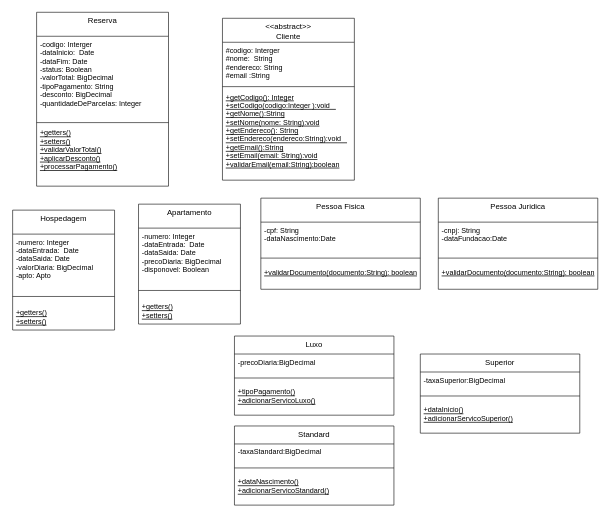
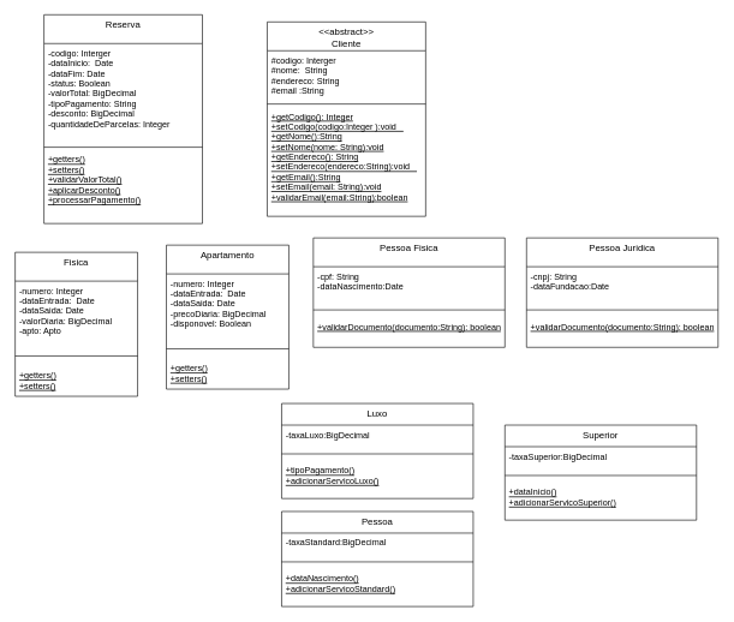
  <mxCell id="0" />
  <mxCell id="1" parent="0" />
  <mxCell id="2" value="&lt;&lt;abstract&gt;&gt;&#10;Cliente" style="swimlane;fontStyle=0;align=center;verticalAlign=top;childLayout=stackLayout;horizontal=1;startSize=40;horizontalStack=0;resizeParent=1;resizeLast=0;collapsible=1;marginBottom=0;rounded=0;shadow=0;strokeWidth=1;fontSize=13;" parent="1" vertex="1"><mxGeometry x="370" y="30" width="220" height="270" as="geometry"><mxRectangle x="130" y="380" width="160" height="26" as="alternateBounds" /></mxGeometry></mxCell>
  <mxCell id="3" value="#codigo: Interger&#10;#nome:  String&#10;#endereco: String&#10;#email :String" style="text;align=left;verticalAlign=top;spacingLeft=4;spacingRight=4;overflow=hidden;rotatable=0;points=[[0,0.5],[1,0.5]];portConstraint=eastwest;" parent="2" vertex="1"><mxGeometry y="40" width="220" height="70" as="geometry" /></mxCell>
  <mxCell id="4" value="" style="line;html=1;strokeWidth=1;align=left;verticalAlign=middle;spacingTop=-1;spacingLeft=3;spacingRight=3;rotatable=0;labelPosition=right;points=[];portConstraint=eastwest;" parent="2" vertex="1"><mxGeometry y="110" width="220" height="8" as="geometry" /></mxCell>
  <mxCell id="5" value="Reserva" style="swimlane;fontStyle=0;align=center;verticalAlign=top;childLayout=stackLayout;horizontal=1;startSize=40;horizontalStack=0;resizeParent=1;resizeLast=0;collapsible=1;marginBottom=0;rounded=0;shadow=0;strokeWidth=1;fontSize=13;" vertex="1" parent="1"><mxGeometry x="60" y="20" width="220" height="290" as="geometry"><mxRectangle x="130" y="380" width="160" height="26" as="alternateBounds" /></mxGeometry></mxCell>
  <mxCell id="6" value="-codigo: Interger&#10;-dataInicio:  Date&#10;-dataFim: Date&#10;-status: Boolean&#10;-valorTotal: BigDecimal&#10;-tipoPagamento: String&#10;-desconto: BigDecimal&#10;-quantidadeDeParcelas: Integer" style="text;align=left;verticalAlign=top;spacingLeft=4;spacingRight=4;overflow=hidden;rotatable=0;points=[[0,0.5],[1,0.5]];portConstraint=eastwest;" vertex="1" parent="5"><mxGeometry y="40" width="220" height="140" as="geometry" /></mxCell>
  <mxCell id="7" value="" style="line;html=1;strokeWidth=1;align=left;verticalAlign=middle;spacingTop=-1;spacingLeft=3;spacingRight=3;rotatable=0;labelPosition=right;points=[];portConstraint=eastwest;" vertex="1" parent="5"><mxGeometry y="180" width="220" height="8" as="geometry" /></mxCell>
  <mxCell id="8" value="+getters()&#10;+setters()&#10;+validarValorTotal()&#10;+aplicarDesconto()&#10;+processarPagamento()" style="text;align=left;verticalAlign=top;spacingLeft=4;spacingRight=4;overflow=hidden;rotatable=0;points=[[0,0.5],[1,0.5]];portConstraint=eastwest;fontStyle=4" vertex="1" parent="5"><mxGeometry y="188" width="220" height="82" as="geometry" /></mxCell>
  <mxCell id="9" value="+getCodigo(): Integer&#10;+setCodigo(codigo:Integer ):void   &#10;+getNome():String&#10;+setNome(nome: String):void&#10;+getEndereco(): String&#10;+setEndereco(endereco:String):void   &#10;+getEmail():String&#10;+setEmail(email: String):void&#10;+validarEmail(email:String):boolean&#10;" style="text;align=left;verticalAlign=top;spacingLeft=4;spacingRight=4;overflow=hidden;rotatable=0;points=[[0,0.5],[1,0.5]];portConstraint=eastwest;fontStyle=4" parent="1" vertex="1"><mxGeometry x="370" y="148" width="220" height="152" as="geometry" /></mxCell>
- <mxCell id="10" value="Hospedagem" style="swimlane;fontStyle=0;align=center;verticalAlign=top;childLayout=stackLayout;horizontal=1;startSize=40;horizontalStack=0;resizeParent=1;resizeLast=0;collapsible=1;marginBottom=0;rounded=0;shadow=0;strokeWidth=1;fontSize=13;" vertex="1" parent="1"><mxGeometry y="350" width="170" height="200" as="geometry" x="20"><mxRectangle x="130" y="380" width="160" height="26" as="alternateBounds" /></mxGeometry></mxCell>
+ <mxCell id="10" value="Fisica" style="swimlane;fontStyle=0;align=center;verticalAlign=top;childLayout=stackLayout;horizontal=1;startSize=40;horizontalStack=0;resizeParent=1;resizeLast=0;collapsible=1;marginBottom=0;rounded=0;shadow=0;strokeWidth=1;fontSize=13;" vertex="1" parent="1"><mxGeometry y="350" width="170" height="200" as="geometry" x="20"><mxRectangle x="130" y="380" width="160" height="26" as="alternateBounds" /></mxGeometry></mxCell>
  <mxCell id="11" value="-numero: Integer&#10;-dataEntrada:  Date&#10;-dataSaida: Date&#10;-valorDiaria: BigDecimal&#10;-apto: Apto" style="text;align=left;verticalAlign=top;spacingLeft=4;spacingRight=4;overflow=hidden;rotatable=0;points=[[0,0.5],[1,0.5]];portConstraint=eastwest;" vertex="1" parent="10"><mxGeometry y="40" width="170" height="90" as="geometry" /></mxCell>
  <mxCell id="12" value="" style="line;html=1;strokeWidth=1;align=left;verticalAlign=middle;spacingTop=-1;spacingLeft=3;spacingRight=3;rotatable=0;labelPosition=right;points=[];portConstraint=eastwest;" vertex="1" parent="10"><mxGeometry y="130" width="170" height="28" as="geometry" /></mxCell>
  <mxCell id="13" value="+getters()&#10;+setters()" style="text;align=left;verticalAlign=top;spacingLeft=4;spacingRight=4;overflow=hidden;rotatable=0;points=[[0,0.5],[1,0.5]];portConstraint=eastwest;fontStyle=4" vertex="1" parent="10"><mxGeometry y="158" width="170" height="42" as="geometry" /></mxCell>
  <mxCell id="14" value="Apartamento" style="swimlane;fontStyle=0;align=center;verticalAlign=top;childLayout=stackLayout;horizontal=1;startSize=40;horizontalStack=0;resizeParent=1;resizeLast=0;collapsible=1;marginBottom=0;rounded=0;shadow=0;strokeWidth=1;fontSize=13;" vertex="1" parent="1"><mxGeometry x="230" y="340" width="170" height="200" as="geometry"><mxRectangle x="130" y="380" width="160" height="26" as="alternateBounds" /></mxGeometry></mxCell>
  <mxCell id="15" value="-numero: Integer&#10;-dataEntrada:  Date&#10;-dataSaida: Date&#10;-precoDiaria: BigDecimal&#10;-disponovel: Boolean&#10;" style="text;align=left;verticalAlign=top;spacingLeft=4;spacingRight=4;overflow=hidden;rotatable=0;points=[[0,0.5],[1,0.5]];portConstraint=eastwest;" vertex="1" parent="14"><mxGeometry y="40" width="170" height="90" as="geometry" /></mxCell>
  <mxCell id="16" value="" style="line;html=1;strokeWidth=1;align=left;verticalAlign=middle;spacingTop=-1;spacingLeft=3;spacingRight=3;rotatable=0;labelPosition=right;points=[];portConstraint=eastwest;" vertex="1" parent="14"><mxGeometry y="130" width="170" height="28" as="geometry" /></mxCell>
  <mxCell id="17" value="+getters()&#10;+setters()" style="text;align=left;verticalAlign=top;spacingLeft=4;spacingRight=4;overflow=hidden;rotatable=0;points=[[0,0.5],[1,0.5]];portConstraint=eastwest;fontStyle=4" vertex="1" parent="14"><mxGeometry y="158" width="170" height="42" as="geometry" /></mxCell>
  <mxCell id="18" value="Pessoa Fisica" style="swimlane;fontStyle=0;align=center;verticalAlign=top;childLayout=stackLayout;horizontal=1;startSize=40;horizontalStack=0;resizeParent=1;resizeLast=0;collapsible=1;marginBottom=0;rounded=0;shadow=0;strokeWidth=1;fontSize=13;" vertex="1" parent="1"><mxGeometry x="434" y="330" width="266" height="152" as="geometry"><mxRectangle x="130" y="380" width="160" height="26" as="alternateBounds" /></mxGeometry></mxCell>
  <mxCell id="19" value="-cpf: String&#10;-dataNascimento:Date" style="text;align=left;verticalAlign=top;spacingLeft=4;spacingRight=4;overflow=hidden;rotatable=0;points=[[0,0.5],[1,0.5]];portConstraint=eastwest;" vertex="1" parent="18"><mxGeometry y="40" width="266" height="50" as="geometry" /></mxCell>
  <mxCell id="20" value="" style="line;html=1;strokeWidth=1;align=left;verticalAlign=middle;spacingTop=-1;spacingLeft=3;spacingRight=3;rotatable=0;labelPosition=right;points=[];portConstraint=eastwest;" vertex="1" parent="18"><mxGeometry y="90" width="266" height="20" as="geometry" /></mxCell>
  <mxCell id="21" value="+validarDocumento(documento:String): boolean" style="text;align=left;verticalAlign=top;spacingLeft=4;spacingRight=4;overflow=hidden;rotatable=0;points=[[0,0.5],[1,0.5]];portConstraint=eastwest;fontStyle=4" vertex="1" parent="18"><mxGeometry y="110" width="266" height="42" as="geometry" /></mxCell>
  <mxCell id="22" value="Pessoa Juridica" style="swimlane;fontStyle=0;align=center;verticalAlign=top;childLayout=stackLayout;horizontal=1;startSize=40;horizontalStack=0;resizeParent=1;resizeLast=0;collapsible=1;marginBottom=0;rounded=0;shadow=0;strokeWidth=1;fontSize=13;" vertex="1" parent="1"><mxGeometry x="730" y="330" width="266" height="152" as="geometry"><mxRectangle x="130" y="380" width="160" height="26" as="alternateBounds" /></mxGeometry></mxCell>
  <mxCell id="23" value="-cnpj: String&#10;-dataFundacao:Date" style="text;align=left;verticalAlign=top;spacingLeft=4;spacingRight=4;overflow=hidden;rotatable=0;points=[[0,0.5],[1,0.5]];portConstraint=eastwest;" vertex="1" parent="22"><mxGeometry y="40" width="266" height="50" as="geometry" /></mxCell>
  <mxCell id="24" value="" style="line;html=1;strokeWidth=1;align=left;verticalAlign=middle;spacingTop=-1;spacingLeft=3;spacingRight=3;rotatable=0;labelPosition=right;points=[];portConstraint=eastwest;" vertex="1" parent="22"><mxGeometry y="90" width="266" height="20" as="geometry" /></mxCell>
  <mxCell id="25" value="+validarDocumento(documento:String): boolean" style="text;align=left;verticalAlign=top;spacingLeft=4;spacingRight=4;overflow=hidden;rotatable=0;points=[[0,0.5],[1,0.5]];portConstraint=eastwest;fontStyle=4" vertex="1" parent="22"><mxGeometry y="110" width="266" height="42" as="geometry" /></mxCell>
  <mxCell id="26" value="Luxo" style="swimlane;fontStyle=0;align=center;verticalAlign=top;childLayout=stackLayout;horizontal=1;startSize=30;horizontalStack=0;resizeParent=1;resizeLast=0;collapsible=1;marginBottom=0;rounded=0;shadow=0;strokeWidth=1;fontSize=13;" vertex="1" parent="1"><mxGeometry x="390" y="560" width="266" height="132" as="geometry"><mxRectangle x="130" y="380" width="160" height="26" as="alternateBounds" /></mxGeometry></mxCell>
- <mxCell id="27" value="-precoDiaria:BigDecimal" style="text;align=left;verticalAlign=top;spacingLeft=4;spacingRight=4;overflow=hidden;rotatable=0;points=[[0,0.5],[1,0.5]];portConstraint=eastwest;" vertex="1" parent="26"><mxGeometry y="30" width="266" height="30" as="geometry" /></mxCell>
+ <mxCell id="27" value="-taxaLuxo:BigDecimal" style="text;align=left;verticalAlign=top;spacingLeft=4;spacingRight=4;overflow=hidden;rotatable=0;points=[[0,0.5],[1,0.5]];portConstraint=eastwest;" vertex="1" parent="26"><mxGeometry y="30" width="266" height="30" as="geometry" /></mxCell>
  <mxCell id="28" value="" style="line;html=1;strokeWidth=1;align=left;verticalAlign=middle;spacingTop=-1;spacingLeft=3;spacingRight=3;rotatable=0;labelPosition=right;points=[];portConstraint=eastwest;" vertex="1" parent="26"><mxGeometry y="60" width="266" height="20" as="geometry" /></mxCell>
  <mxCell id="29" value="+tipoPagamento()&#10;+adicionarServicoLuxo()" style="text;align=left;verticalAlign=top;spacingLeft=4;spacingRight=4;overflow=hidden;rotatable=0;points=[[0,0.5],[1,0.5]];portConstraint=eastwest;fontStyle=4" vertex="1" parent="26"><mxGeometry y="80" width="266" height="42" as="geometry" /></mxCell>
  <mxCell id="30" value="Superior" style="swimlane;fontStyle=0;align=center;verticalAlign=top;childLayout=stackLayout;horizontal=1;startSize=30;horizontalStack=0;resizeParent=1;resizeLast=0;collapsible=1;marginBottom=0;rounded=0;shadow=0;strokeWidth=1;fontSize=13;" vertex="1" parent="1"><mxGeometry x="700" y="590" width="266" height="132" as="geometry"><mxRectangle x="130" y="380" width="160" height="26" as="alternateBounds" /></mxGeometry></mxCell>
  <mxCell id="31" value="-taxaSuperior:BigDecimal" style="text;align=left;verticalAlign=top;spacingLeft=4;spacingRight=4;overflow=hidden;rotatable=0;points=[[0,0.5],[1,0.5]];portConstraint=eastwest;" vertex="1" parent="30"><mxGeometry y="30" width="266" height="30" as="geometry" /></mxCell>
  <mxCell id="32" value="" style="line;html=1;strokeWidth=1;align=left;verticalAlign=middle;spacingTop=-1;spacingLeft=3;spacingRight=3;rotatable=0;labelPosition=right;points=[];portConstraint=eastwest;" vertex="1" parent="30"><mxGeometry y="60" width="266" height="20" as="geometry" /></mxCell>
  <mxCell id="33" value="+dataInicio()&#10;+adicionarServicoSuperior()" style="text;align=left;verticalAlign=top;spacingLeft=4;spacingRight=4;overflow=hidden;rotatable=0;points=[[0,0.5],[1,0.5]];portConstraint=eastwest;fontStyle=4" vertex="1" parent="30"><mxGeometry y="80" width="266" height="42" as="geometry" /></mxCell>
- <mxCell id="34" value="Standard" style="swimlane;fontStyle=0;align=center;verticalAlign=top;childLayout=stackLayout;horizontal=1;startSize=30;horizontalStack=0;resizeParent=1;resizeLast=0;collapsible=1;marginBottom=0;rounded=0;shadow=0;strokeWidth=1;fontSize=13;" vertex="1" parent="1"><mxGeometry x="390" y="710" width="266" height="132" as="geometry"><mxRectangle x="130" y="380" width="160" height="26" as="alternateBounds" /></mxGeometry></mxCell>
+ <mxCell id="34" value="Pessoa" style="swimlane;fontStyle=0;align=center;verticalAlign=top;childLayout=stackLayout;horizontal=1;startSize=30;horizontalStack=0;resizeParent=1;resizeLast=0;collapsible=1;marginBottom=0;rounded=0;shadow=0;strokeWidth=1;fontSize=13;" vertex="1" parent="1"><mxGeometry x="390" y="710" width="266" height="132" as="geometry"><mxRectangle x="130" y="380" width="160" height="26" as="alternateBounds" /></mxGeometry></mxCell>
  <mxCell id="35" value="-taxaStandard:BigDecimal" style="text;align=left;verticalAlign=top;spacingLeft=4;spacingRight=4;overflow=hidden;rotatable=0;points=[[0,0.5],[1,0.5]];portConstraint=eastwest;" vertex="1" parent="34"><mxGeometry y="30" width="266" height="30" as="geometry" /></mxCell>
  <mxCell id="36" value="" style="line;html=1;strokeWidth=1;align=left;verticalAlign=middle;spacingTop=-1;spacingLeft=3;spacingRight=3;rotatable=0;labelPosition=right;points=[];portConstraint=eastwest;" vertex="1" parent="34"><mxGeometry y="60" width="266" height="20" as="geometry" /></mxCell>
  <mxCell id="37" value="+dataNascimento()&#10;+adicionarServicoStandard()" style="text;align=left;verticalAlign=top;spacingLeft=4;spacingRight=4;overflow=hidden;rotatable=0;points=[[0,0.5],[1,0.5]];portConstraint=eastwest;fontStyle=4" vertex="1" parent="34"><mxGeometry y="80" width="266" height="42" as="geometry" /></mxCell>
